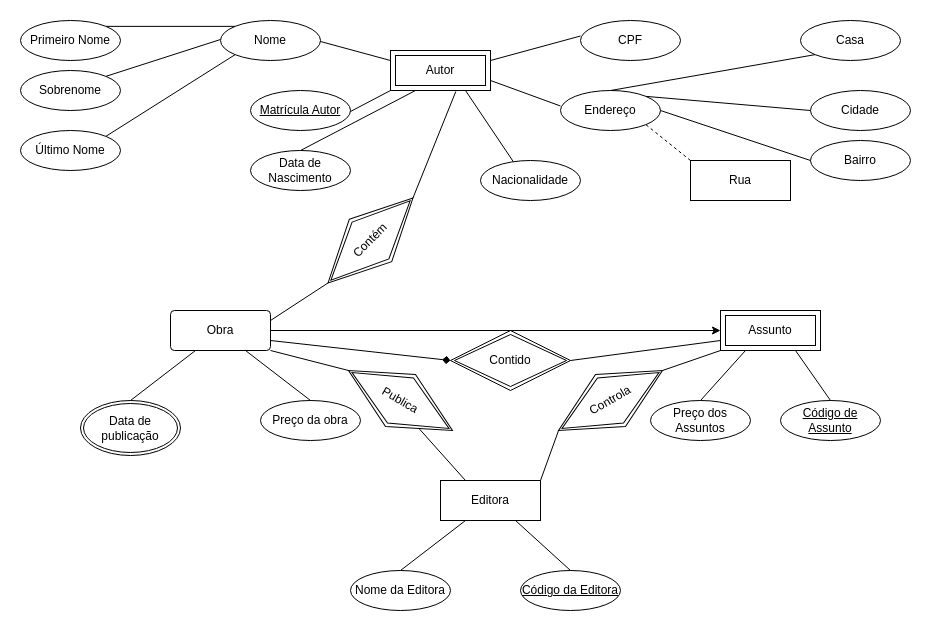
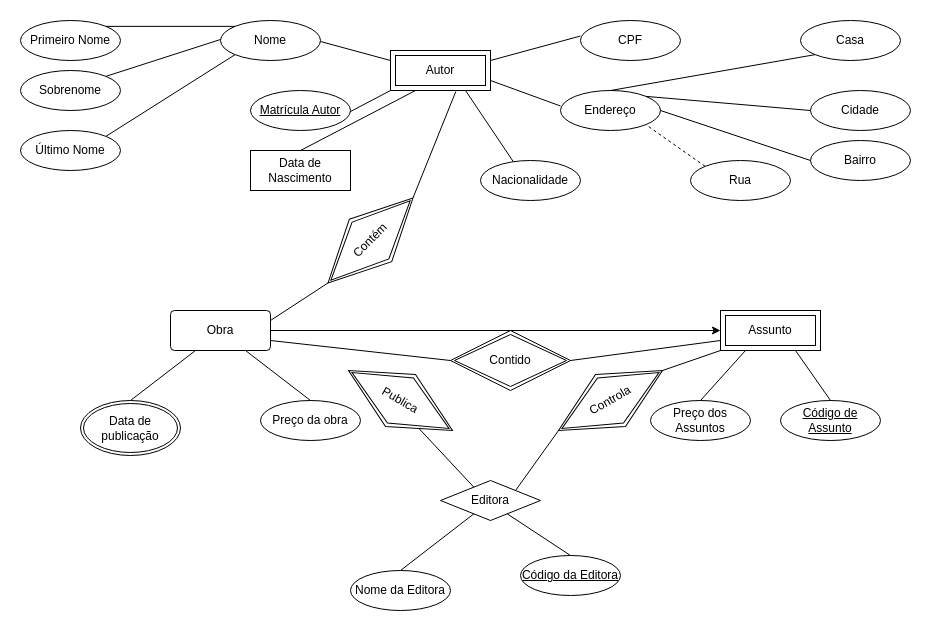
  <mxCell id="0" />
  <mxCell id="1" parent="0" />
  <mxCell id="2" value="Autor" style="shape=ext;margin=3;double=1;whiteSpace=wrap;html=1;align=center;fontFamily=Helvetica;fontSize=12;fontColor=#000000;strokeColor=#000000;fillColor=#ffffff;" vertex="1" parent="1"><mxGeometry x="390" y="50" width="100" height="40" as="geometry" /></mxCell>
  <mxCell id="3" value="Nome" style="ellipse;whiteSpace=wrap;html=1;align=center;" vertex="1" parent="1"><mxGeometry x="220" y="20" width="100" height="40" as="geometry" /></mxCell>
  <mxCell id="4" value="Matrícula Autor" style="ellipse;whiteSpace=wrap;html=1;align=center;fontStyle=4;" vertex="1" parent="1"><mxGeometry x="250" y="90" width="100" height="40" as="geometry" /></mxCell>
- <mxCell id="5" value="Data de Nascimento" style="ellipse;whiteSpace=wrap;html=1;align=center;" vertex="1" parent="1"><mxGeometry x="250" y="150" width="100" height="40" as="geometry" /></mxCell>
+ <mxCell id="5" value="Data de Nascimento" style="whiteSpace=wrap;html=1;align=center;rounded=0;" vertex="1" parent="1"><mxGeometry x="250" y="150" width="100" height="40" as="geometry" /></mxCell>
  <mxCell id="6" value="Nacionalidade" style="ellipse;whiteSpace=wrap;html=1;align=center;" vertex="1" parent="1"><mxGeometry x="480" y="160" width="100" height="40" as="geometry" /></mxCell>
  <mxCell id="7" value="Endereço" style="ellipse;whiteSpace=wrap;html=1;align=center;" vertex="1" parent="1"><mxGeometry x="560" y="90" width="100" height="40" as="geometry" /></mxCell>
  <mxCell id="8" value="CPF" style="ellipse;whiteSpace=wrap;html=1;align=center;" vertex="1" parent="1"><mxGeometry x="580" y="20" width="100" height="40" as="geometry" /></mxCell>
  <mxCell id="9" value="Casa" style="ellipse;whiteSpace=wrap;html=1;align=center;" vertex="1" parent="1"><mxGeometry x="800" y="20" width="100" height="40" as="geometry" /></mxCell>
  <mxCell id="10" value="Bairro" style="ellipse;whiteSpace=wrap;html=1;align=center;" vertex="1" parent="1"><mxGeometry x="810" y="140" width="100" height="40" as="geometry" /></mxCell>
  <mxCell id="11" value="Cidade" style="ellipse;whiteSpace=wrap;html=1;align=center;" vertex="1" parent="1"><mxGeometry x="810" y="90" width="100" height="40" as="geometry" /></mxCell>
- <mxCell id="12" value="Rua" style="whiteSpace=wrap;html=1;align=center;rounded=0;" vertex="1" parent="1"><mxGeometry x="690" y="160" width="100" height="40" as="geometry" /></mxCell>
+ <mxCell id="12" value="Rua" style="ellipse;whiteSpace=wrap;html=1;align=center;" vertex="1" parent="1"><mxGeometry x="690" y="160" width="100" height="40" as="geometry" /></mxCell>
  <mxCell id="13" value="" style="endArrow=none;html=1;entryX=0;entryY=0.25;entryDx=0;entryDy=0;" edge="1" parent="1" target="2"><mxGeometry width="50" height="50" relative="1" as="geometry"><mxPoint x="320" y="41" as="sourcePoint" /><mxPoint x="375" y="60" as="targetPoint" /><Array as="points" /></mxGeometry></mxCell>
  <mxCell id="14" value="" style="endArrow=none;html=1;entryX=0;entryY=1;entryDx=0;entryDy=0;" edge="1" parent="1" target="2"><mxGeometry width="50" height="50" relative="1" as="geometry"><mxPoint x="350" y="111" as="sourcePoint" /><mxPoint x="420" y="130" as="targetPoint" /><Array as="points" /></mxGeometry></mxCell>
  <mxCell id="15" value="" style="endArrow=none;html=1;entryX=0.25;entryY=1;entryDx=0;entryDy=0;exitX=0.5;exitY=0;exitDx=0;exitDy=0;" edge="1" parent="1" source="5" target="2"><mxGeometry width="50" height="50" relative="1" as="geometry"><mxPoint x="360" y="160" as="sourcePoint" /><mxPoint x="400" y="139" as="targetPoint" /><Array as="points" /></mxGeometry></mxCell>
  <mxCell id="16" value="" style="endArrow=none;html=1;entryX=0.75;entryY=1;entryDx=0;entryDy=0;exitX=0.327;exitY=0.025;exitDx=0;exitDy=0;exitPerimeter=0;" edge="1" parent="1" source="6" target="2"><mxGeometry width="50" height="50" relative="1" as="geometry"><mxPoint x="490" y="160" as="sourcePoint" /><mxPoint x="545" y="90" as="targetPoint" /><Array as="points" /></mxGeometry></mxCell>
  <mxCell id="17" value="" style="endArrow=none;html=1;entryX=1;entryY=0.75;entryDx=0;entryDy=0;exitX=0.327;exitY=0.025;exitDx=0;exitDy=0;exitPerimeter=0;" edge="1" parent="1" target="2"><mxGeometry width="50" height="50" relative="1" as="geometry"><mxPoint x="560" y="105.5" as="sourcePoint" /><mxPoint x="512.3" y="34.5" as="targetPoint" /><Array as="points" /></mxGeometry></mxCell>
  <mxCell id="18" value="" style="endArrow=none;html=1;entryX=1;entryY=0.25;entryDx=0;entryDy=0;exitX=0.327;exitY=0.025;exitDx=0;exitDy=0;exitPerimeter=0;" edge="1" parent="1" target="2"><mxGeometry width="50" height="50" relative="1" as="geometry"><mxPoint x="580" y="35.5" as="sourcePoint" /><mxPoint x="510" as="targetPoint" y="10" /><Array as="points" /></mxGeometry></mxCell>
  <mxCell id="19" value="Último Nome" style="ellipse;whiteSpace=wrap;html=1;align=center;" vertex="1" parent="1"><mxGeometry x="20" y="130" width="100" height="40" as="geometry" /></mxCell>
  <mxCell id="20" value="Primeiro Nome" style="ellipse;whiteSpace=wrap;html=1;align=center;" vertex="1" parent="1"><mxGeometry x="20" y="20" width="100" height="40" as="geometry" /></mxCell>
  <mxCell id="21" value="Sobrenome" style="ellipse;whiteSpace=wrap;html=1;align=center;" vertex="1" parent="1"><mxGeometry x="20" y="70" width="100" height="40" as="geometry" /></mxCell>
  <mxCell id="22" value="" style="endArrow=none;html=1;entryX=1;entryY=1;entryDx=0;entryDy=0;exitX=0;exitY=0;exitDx=0;exitDy=0;dashed=1;" edge="1" parent="1" source="12" target="7"><mxGeometry width="50" height="50" relative="1" as="geometry"><mxPoint x="720" y="166" as="sourcePoint" /><mxPoint x="650" y="140" as="targetPoint" /><Array as="points" /></mxGeometry></mxCell>
  <mxCell id="23" value="" style="endArrow=none;html=1;entryX=0.5;entryY=0;entryDx=0;entryDy=0;exitX=0;exitY=1;exitDx=0;exitDy=0;" edge="1" parent="1" source="9" target="7"><mxGeometry width="50" height="50" relative="1" as="geometry"><mxPoint x="699.285" y="100.858" as="sourcePoint" /><mxPoint x="639.995" y="59.142" as="targetPoint" /><Array as="points" /></mxGeometry></mxCell>
  <mxCell id="24" value="" style="endArrow=none;html=1;entryX=1;entryY=0.5;entryDx=0;entryDy=0;exitX=0;exitY=0;exitDx=0;exitDy=0;" edge="1" parent="1" target="7"><mxGeometry width="50" height="50" relative="1" as="geometry"><mxPoint x="810.005" y="159.998" as="sourcePoint" /><mxPoint x="750.715" y="118.282" as="targetPoint" /><Array as="points" /></mxGeometry></mxCell>
  <mxCell id="25" value="" style="endArrow=none;html=1;entryX=1;entryY=0;entryDx=0;entryDy=0;exitX=0;exitY=0;exitDx=0;exitDy=0;" edge="1" parent="1" target="7"><mxGeometry width="50" height="50" relative="1" as="geometry"><mxPoint x="810.005" y="109.998" as="sourcePoint" /><mxPoint x="660" y="60" as="targetPoint" /><Array as="points" /></mxGeometry></mxCell>
  <mxCell id="26" value="" style="endArrow=none;html=1;entryX=0;entryY=1;entryDx=0;entryDy=0;exitX=1;exitY=0;exitDx=0;exitDy=0;" edge="1" parent="1" source="21"><mxGeometry width="50" height="50" relative="1" as="geometry"><mxPoint x="180" y="60" as="sourcePoint" /><mxPoint x="220" y="39" as="targetPoint" /><Array as="points" /></mxGeometry></mxCell>
  <mxCell id="27" value="" style="endArrow=none;html=1;exitX=1;exitY=0;exitDx=0;exitDy=0;entryX=0;entryY=0;entryDx=0;entryDy=0;" edge="1" parent="1" source="20" target="3"><mxGeometry width="50" height="50" relative="1" as="geometry"><mxPoint x="90" y="20" as="sourcePoint" /><mxPoint y="-30" as="targetPoint" x="140" /></mxGeometry></mxCell>
  <mxCell id="28" value="" style="endArrow=none;html=1;exitX=1;exitY=0;exitDx=0;exitDy=0;entryX=0;entryY=1;entryDx=0;entryDy=0;" edge="1" parent="1" source="19" target="3"><mxGeometry width="50" height="50" relative="1" as="geometry"><mxPoint x="110" y="140" as="sourcePoint" /><mxPoint x="160" y="90" as="targetPoint" /></mxGeometry></mxCell>
  <mxCell id="29" value="Obra" style="rounded=1;arcSize=10;whiteSpace=wrap;html=1;align=center;" vertex="1" parent="1"><mxGeometry x="170" y="310" width="100" height="40" as="geometry" /></mxCell>
  <mxCell id="30" value="Preço da obra" style="ellipse;whiteSpace=wrap;html=1;align=center;" vertex="1" parent="1"><mxGeometry x="260" y="400" width="100" height="40" as="geometry" /></mxCell>
  <mxCell id="31" value="Data de publicação" style="ellipse;shape=doubleEllipse;margin=3;whiteSpace=wrap;html=1;align=center;" vertex="1" parent="1"><mxGeometry x="80" y="400" width="100" height="55" as="geometry" /></mxCell>
  <mxCell id="32" value="" style="endArrow=none;html=1;exitX=0.5;exitY=0;exitDx=0;exitDy=0;entryX=0.25;entryY=1;entryDx=0;entryDy=0;" edge="1" parent="1" source="31" target="29"><mxGeometry width="50" height="50" relative="1" as="geometry"><mxPoint x="160" y="400" as="sourcePoint" /><mxPoint x="210" y="350" as="targetPoint" /></mxGeometry></mxCell>
  <mxCell id="33" value="" style="endArrow=none;html=1;exitX=0.5;exitY=0;exitDx=0;exitDy=0;entryX=0.75;entryY=1;entryDx=0;entryDy=0;" edge="1" parent="1" source="30" target="29"><mxGeometry width="50" height="50" relative="1" as="geometry"><mxPoint x="310" y="390" as="sourcePoint" /><mxPoint x="360" y="340" as="targetPoint" /></mxGeometry></mxCell>
  <mxCell id="34" value="Assunto" style="shape=ext;margin=3;double=1;whiteSpace=wrap;html=1;align=center;fontFamily=Helvetica;fontSize=12;fontColor=#000000;strokeColor=#000000;fillColor=#ffffff;" vertex="1" parent="1"><mxGeometry x="720" y="310" width="100" height="40" as="geometry" /></mxCell>
  <mxCell id="35" value="Preço dos Assuntos" style="ellipse;whiteSpace=wrap;html=1;align=center;" vertex="1" parent="1"><mxGeometry x="650" y="400" width="100" height="40" as="geometry" /></mxCell>
  <mxCell id="36" value="Código de Assunto" style="ellipse;whiteSpace=wrap;html=1;align=center;fontStyle=4;" vertex="1" parent="1"><mxGeometry x="780" y="400" width="100" height="40" as="geometry" /></mxCell>
  <mxCell id="37" value="" style="endArrow=none;html=1;exitX=0.5;exitY=0;exitDx=0;exitDy=0;entryX=0.25;entryY=1;entryDx=0;entryDy=0;" edge="1" parent="1" source="35" target="34"><mxGeometry width="50" height="50" relative="1" as="geometry"><mxPoint x="680" y="400" as="sourcePoint" /><mxPoint x="730" y="350" as="targetPoint" /></mxGeometry></mxCell>
  <mxCell id="38" value="" style="endArrow=none;html=1;exitX=0.5;exitY=0;exitDx=0;exitDy=0;entryX=0.75;entryY=1;entryDx=0;entryDy=0;" edge="1" parent="1" source="36" target="34"><mxGeometry width="50" height="50" relative="1" as="geometry"><mxPoint x="825" y="400" as="sourcePoint" /><mxPoint x="875" y="350" as="targetPoint" /></mxGeometry></mxCell>
- <mxCell id="39" value="Editora" style="whiteSpace=wrap;html=1;align=center;" vertex="1" parent="1"><mxGeometry x="440" y="480" width="100" height="40" as="geometry" /></mxCell>
+ <mxCell id="39" value="Editora" style="rhombus;whiteSpace=wrap;html=1;align=center;" vertex="1" parent="1"><mxGeometry x="440" y="480" width="100" height="40" as="geometry" /></mxCell>
  <mxCell id="40" value="Nome da Editora" style="ellipse;whiteSpace=wrap;html=1;align=center;" vertex="1" parent="1"><mxGeometry x="350" y="570" width="100" height="40" as="geometry" /></mxCell>
- <mxCell id="41" value="Código da Editora" style="ellipse;whiteSpace=wrap;html=1;align=center;fontStyle=4;" vertex="1" parent="1"><mxGeometry x="520" y="570" width="100" height="40" as="geometry" /></mxCell>
+ <mxCell id="41" value="Código da Editora" style="ellipse;whiteSpace=wrap;html=1;align=center;fontStyle=4;" vertex="1" parent="1"><mxGeometry x="520" y="555" width="100" height="40" as="geometry" /></mxCell>
  <mxCell id="42" value="" style="endArrow=none;html=1;exitX=0.5;exitY=0;exitDx=0;exitDy=0;entryX=0.25;entryY=1;entryDx=0;entryDy=0;" edge="1" parent="1" source="40" target="39"><mxGeometry width="50" height="50" relative="1" as="geometry"><mxPoint x="530" y="560" as="sourcePoint" /><mxPoint x="580" y="510" as="targetPoint" /></mxGeometry></mxCell>
  <mxCell id="43" value="" style="endArrow=none;html=1;exitX=0.5;exitY=0;exitDx=0;exitDy=0;entryX=0.75;entryY=1;entryDx=0;entryDy=0;" edge="1" parent="1" source="41" target="39"><mxGeometry width="50" height="50" relative="1" as="geometry"><mxPoint x="560" y="540" as="sourcePoint" /><mxPoint x="610" y="490" as="targetPoint" /></mxGeometry></mxCell>
  <mxCell id="44" value="" style="endArrow=classic;html=1;exitX=1;exitY=0.5;exitDx=0;exitDy=0;entryX=0;entryY=0.5;entryDx=0;entryDy=0;" edge="1" parent="1" source="29" target="34"><mxGeometry width="50" height="50" relative="1" as="geometry"><mxPoint x="530" y="260" as="sourcePoint" /><mxPoint x="580" y="210" as="targetPoint" /></mxGeometry></mxCell>
  <mxCell id="45" value="Contém" style="shape=rhombus;double=1;perimeter=rhombusPerimeter;whiteSpace=wrap;html=1;align=center;rotation=-45;" vertex="1" parent="1"><mxGeometry x="310" y="210" width="120" height="60" as="geometry" /></mxCell>
  <mxCell id="46" value="Publica" style="shape=rhombus;double=1;perimeter=rhombusPerimeter;whiteSpace=wrap;html=1;align=center;rotation=30;" vertex="1" parent="1"><mxGeometry x="340" y="370" width="120" height="60" as="geometry" /></mxCell>
  <mxCell id="47" value="Controla" style="shape=rhombus;double=1;perimeter=rhombusPerimeter;whiteSpace=wrap;html=1;align=center;rotation=-30;" vertex="1" parent="1"><mxGeometry x="550" y="370" width="120" height="60" as="geometry" /></mxCell>
  <mxCell id="48" value="" style="endArrow=none;html=1;exitX=1;exitY=0.25;exitDx=0;exitDy=0;entryX=0;entryY=0.5;entryDx=0;entryDy=0;" edge="1" parent="1" source="29" target="45"><mxGeometry width="50" height="50" relative="1" as="geometry"><mxPoint x="530" y="250" as="sourcePoint" /><mxPoint x="580" y="200" as="targetPoint" /></mxGeometry></mxCell>
  <mxCell id="49" value="" style="endArrow=none;html=1;exitX=1;exitY=0.5;exitDx=0;exitDy=0;entryX=0.653;entryY=1.025;entryDx=0;entryDy=0;entryPerimeter=0;" edge="1" parent="1" source="45" target="2"><mxGeometry width="50" height="50" relative="1" as="geometry"><mxPoint x="530" y="250" as="sourcePoint" /><mxPoint x="580" y="200" as="targetPoint" /></mxGeometry></mxCell>
- <mxCell id="50" value="" style="endArrow=none;html=1;exitX=1;exitY=1;exitDx=0;exitDy=0;entryX=0;entryY=0.5;entryDx=0;entryDy=0;" edge="1" parent="1" source="29" target="46"><mxGeometry width="50" height="50" relative="1" as="geometry"><mxPoint x="530" y="350" as="sourcePoint" /><mxPoint x="580" y="300" as="targetPoint" /></mxGeometry></mxCell>
  <mxCell id="51" value="" style="endArrow=none;html=1;exitX=0.25;exitY=0;exitDx=0;exitDy=0;entryX=1;entryY=1;entryDx=0;entryDy=0;" edge="1" parent="1" source="39" target="46"><mxGeometry width="50" height="50" relative="1" as="geometry"><mxPoint x="530" y="350" as="sourcePoint" /><mxPoint x="580" y="300" as="targetPoint" /></mxGeometry></mxCell>
  <mxCell id="52" value="" style="endArrow=none;html=1;exitX=1;exitY=0;exitDx=0;exitDy=0;entryX=0;entryY=0.5;entryDx=0;entryDy=0;" edge="1" parent="1" source="39" target="47"><mxGeometry width="50" height="50" relative="1" as="geometry"><mxPoint x="530" y="350" as="sourcePoint" /><mxPoint x="580" y="300" as="targetPoint" /></mxGeometry></mxCell>
  <mxCell id="53" value="" style="endArrow=none;html=1;exitX=1;exitY=0.5;exitDx=0;exitDy=0;entryX=0;entryY=1;entryDx=0;entryDy=0;" edge="1" parent="1" source="47" target="34"><mxGeometry width="50" height="50" relative="1" as="geometry"><mxPoint x="530" y="350" as="sourcePoint" /><mxPoint x="580" y="300" as="targetPoint" /></mxGeometry></mxCell>
  <mxCell id="54" value="Contido" style="shape=rhombus;double=1;perimeter=rhombusPerimeter;whiteSpace=wrap;html=1;align=center;" vertex="1" parent="1"><mxGeometry x="450" y="330" width="120" height="60" as="geometry" /></mxCell>
- <mxCell id="55" value="" style="endArrow=diamond;html=1;exitX=1;exitY=0.75;exitDx=0;exitDy=0;entryX=0;entryY=0.5;entryDx=0;entryDy=0;" edge="1" parent="1" source="29" target="54"><mxGeometry width="50" height="50" relative="1" as="geometry"><mxPoint x="530" y="350" as="sourcePoint" /><mxPoint x="580" y="300" as="targetPoint" /></mxGeometry></mxCell>
+ <mxCell id="55" value="" style="endArrow=none;html=1;exitX=1;exitY=0.75;exitDx=0;exitDy=0;entryX=0;entryY=0.5;entryDx=0;entryDy=0;" edge="1" parent="1" source="29" target="54"><mxGeometry width="50" height="50" relative="1" as="geometry"><mxPoint x="530" y="350" as="sourcePoint" /><mxPoint x="580" y="300" as="targetPoint" /></mxGeometry></mxCell>
  <mxCell id="56" value="" style="endArrow=none;html=1;exitX=1;exitY=0.5;exitDx=0;exitDy=0;entryX=0;entryY=0.75;entryDx=0;entryDy=0;" edge="1" parent="1" source="54" target="34"><mxGeometry width="50" height="50" relative="1" as="geometry"><mxPoint x="530" y="350" as="sourcePoint" /><mxPoint x="580" y="300" as="targetPoint" /></mxGeometry></mxCell>
